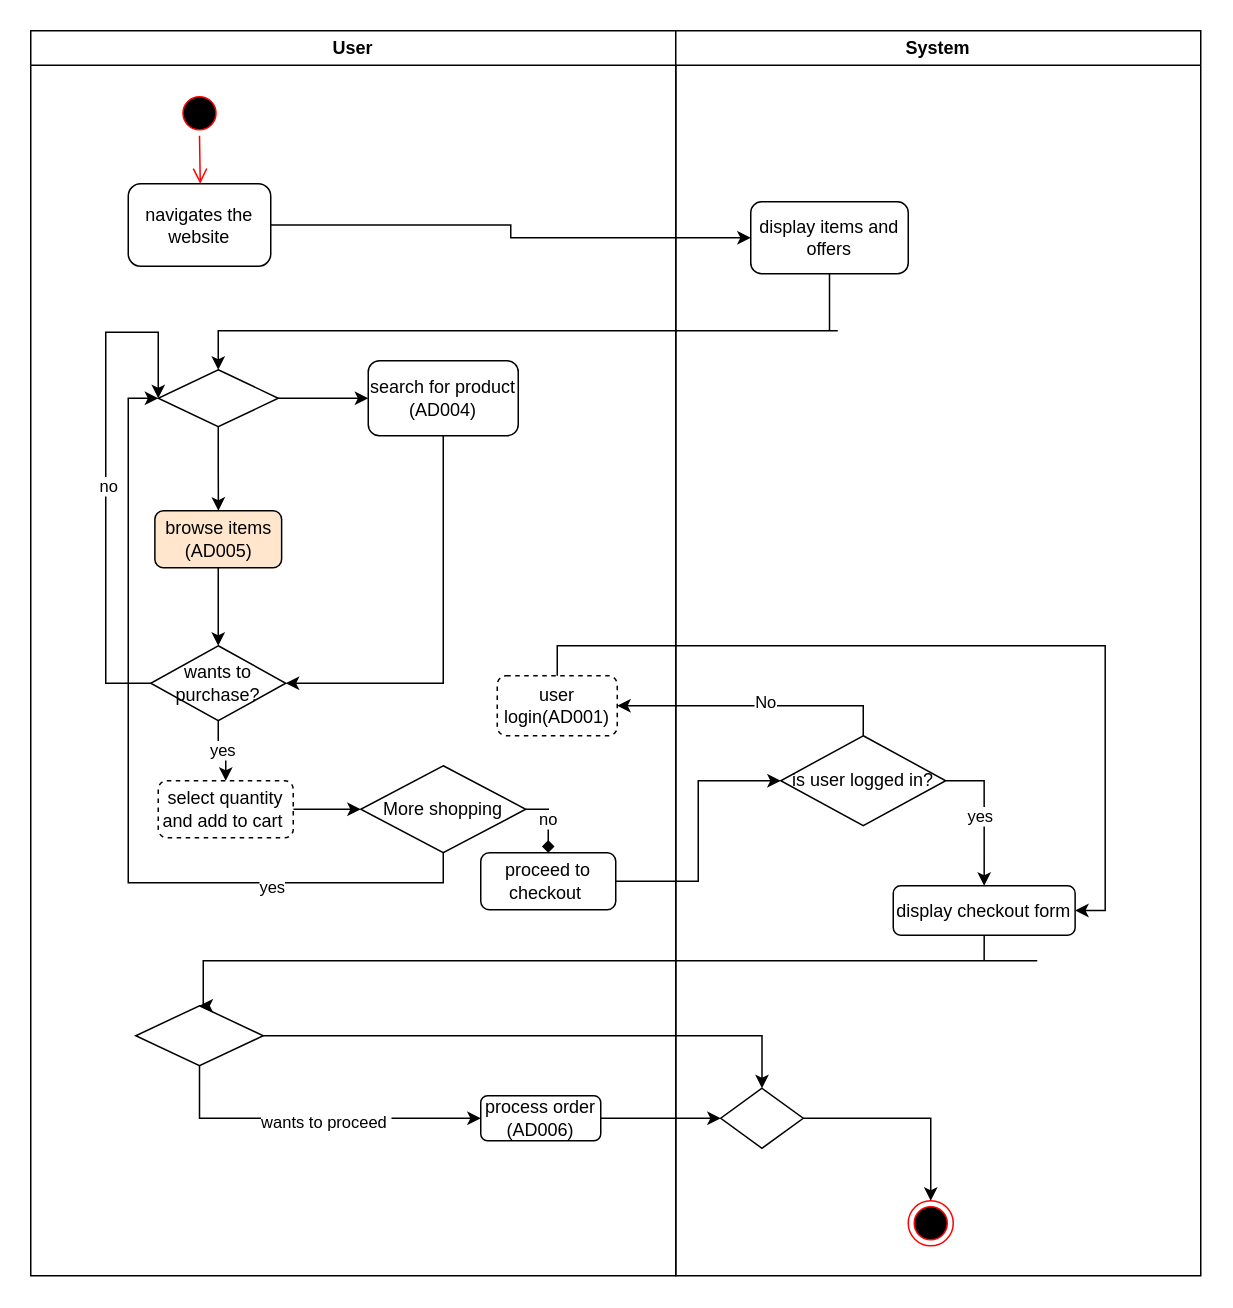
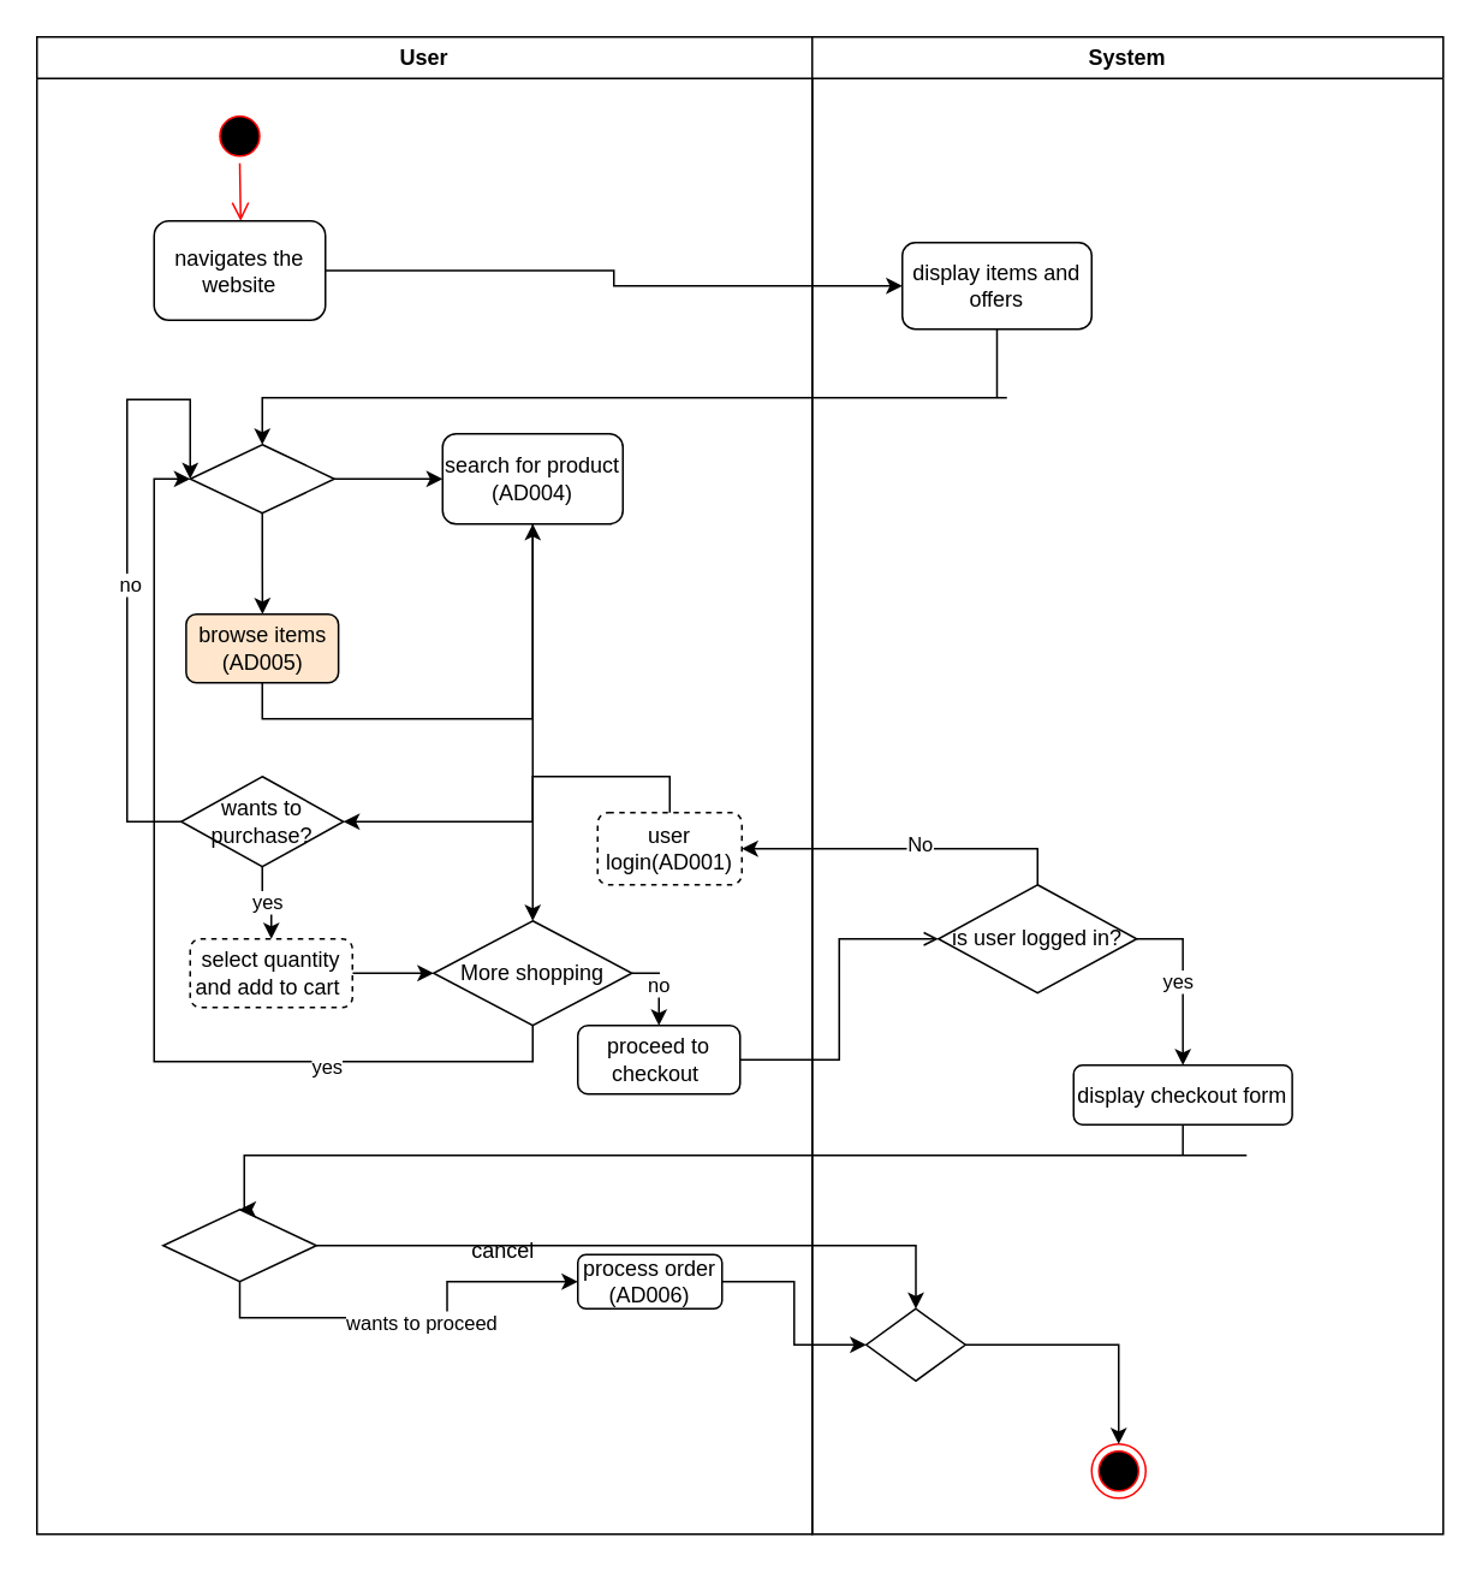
  <mxCell id="0" />
  <mxCell id="1" parent="0" />
  <mxCell id="2" value="User" style="swimlane;whiteSpace=wrap" vertex="1" parent="1"><mxGeometry x="20" y="20" width="430" height="830" as="geometry" /></mxCell>
  <mxCell id="3" value="" style="ellipse;shape=startState;fillColor=#000000;strokeColor=#ff0000;" vertex="1" parent="2"><mxGeometry x="97.5" y="40" width="30" height="30" as="geometry" /></mxCell>
  <mxCell id="4" value="" style="edgeStyle=elbowEdgeStyle;elbow=horizontal;verticalAlign=bottom;endArrow=open;endSize=8;strokeColor=#FF0000;endFill=1;rounded=0;entryX=0.5;entryY=0;entryDx=0;entryDy=0;" edge="1" parent="2" source="3" target="5"><mxGeometry x="100" y="40" as="geometry"><mxPoint x="115.5" y="110" as="targetPoint" /></mxGeometry></mxCell>
  <mxCell id="5" value="navigates the website" style="rounded=1;whiteSpace=wrap;html=1;" vertex="1" parent="2"><mxGeometry x="65" y="102" width="95" height="55" as="geometry" /></mxCell>
  <mxCell id="6" style="edgeStyle=orthogonalEdgeStyle;rounded=0;orthogonalLoop=1;jettySize=auto;html=1;exitX=1;exitY=0.5;exitDx=0;exitDy=0;entryX=0;entryY=0.5;entryDx=0;entryDy=0;" edge="1" parent="2" source="8" target="29"><mxGeometry relative="1" as="geometry"><mxPoint x="275" y="238" as="targetPoint" /></mxGeometry></mxCell>
  <mxCell id="7" style="edgeStyle=orthogonalEdgeStyle;rounded=0;orthogonalLoop=1;jettySize=auto;html=1;exitX=0.5;exitY=1;exitDx=0;exitDy=0;" edge="1" parent="2" source="8" target="10"><mxGeometry relative="1" as="geometry" /></mxCell>
  <mxCell id="8" value="" style="rhombus;whiteSpace=wrap;html=1;" vertex="1" parent="2"><mxGeometry x="85" y="226" width="80" height="38" as="geometry" /></mxCell>
- <mxCell id="9" style="edgeStyle=orthogonalEdgeStyle;rounded=0;orthogonalLoop=1;jettySize=auto;html=1;exitX=0.5;exitY=1;exitDx=0;exitDy=0;" edge="1" parent="2" source="10" target="22"><mxGeometry relative="1" as="geometry" /></mxCell>
+ <mxCell id="9" style="edgeStyle=orthogonalEdgeStyle;rounded=0;orthogonalLoop=1;jettySize=auto;html=1;exitX=0.5;exitY=1;exitDx=0;exitDy=0;" edge="1" parent="2" source="10" target="29"><mxGeometry relative="1" as="geometry" /></mxCell>
  <mxCell id="10" value="browse items (AD005)" style="rounded=1;whiteSpace=wrap;html=1;fillColor=#ffe6cc;" vertex="1" parent="2"><mxGeometry x="82.75" y="320" width="84.5" height="38" as="geometry" /></mxCell>
  <mxCell id="11" style="edgeStyle=orthogonalEdgeStyle;rounded=0;orthogonalLoop=1;jettySize=auto;html=1;exitX=1;exitY=0.5;exitDx=0;exitDy=0;entryX=0;entryY=0.5;entryDx=0;entryDy=0;" edge="1" parent="2" source="12" target="16"><mxGeometry relative="1" as="geometry" /></mxCell>
  <mxCell id="12" value="select quantity and add to cart&amp;nbsp;" style="rounded=1;whiteSpace=wrap;html=1;dashed=1;" vertex="1" parent="2"><mxGeometry x="85" y="500" width="90" height="38" as="geometry" /></mxCell>
  <mxCell id="13" style="edgeStyle=orthogonalEdgeStyle;rounded=0;orthogonalLoop=1;jettySize=auto;html=1;exitX=0.5;exitY=1;exitDx=0;exitDy=0;entryX=0;entryY=0.5;entryDx=0;entryDy=0;" edge="1" parent="2" source="16" target="8"><mxGeometry relative="1" as="geometry" /></mxCell>
  <mxCell id="14" value="yes" style="edgeLabel;html=1;align=center;verticalAlign=middle;resizable=0;points=[];" connectable="0" vertex="1" parent="13"><mxGeometry x="-0.528" y="2" relative="1" as="geometry"><mxPoint as="offset" /></mxGeometry></mxCell>
- <mxCell id="15" value="no" style="edgeStyle=orthogonalEdgeStyle;rounded=0;orthogonalLoop=1;jettySize=auto;html=1;exitX=1;exitY=0.5;exitDx=0;exitDy=0;entryX=0.5;entryY=0;entryDx=0;entryDy=0;endArrow=diamond;" edge="1" parent="2" source="16" target="18"><mxGeometry relative="1" as="geometry" /></mxCell>
+ <mxCell id="15" value="no" style="edgeStyle=orthogonalEdgeStyle;rounded=0;orthogonalLoop=1;jettySize=auto;html=1;exitX=1;exitY=0.5;exitDx=0;exitDy=0;entryX=0.5;entryY=0;entryDx=0;entryDy=0;" edge="1" parent="2" source="16" target="18"><mxGeometry relative="1" as="geometry" /></mxCell>
  <mxCell id="16" value="More shopping" style="rhombus;whiteSpace=wrap;html=1;" vertex="1" parent="2"><mxGeometry x="220" y="490" width="110" height="58" as="geometry" /></mxCell>
  <mxCell id="17" style="edgeStyle=orthogonalEdgeStyle;rounded=0;orthogonalLoop=1;jettySize=auto;html=1;exitX=0.5;exitY=1;exitDx=0;exitDy=0;" edge="1" parent="2" source="16" target="16"><mxGeometry relative="1" as="geometry" /></mxCell>
  <mxCell id="18" value="proceed to checkout&amp;nbsp;" style="rounded=1;whiteSpace=wrap;html=1;" vertex="1" parent="2"><mxGeometry x="300" y="548" width="90" height="38" as="geometry" /></mxCell>
  <mxCell id="19" value="yes" style="edgeStyle=orthogonalEdgeStyle;rounded=0;orthogonalLoop=1;jettySize=auto;html=1;exitX=0.5;exitY=1;exitDx=0;exitDy=0;entryX=0.5;entryY=0;entryDx=0;entryDy=0;" edge="1" parent="2" source="22" target="12"><mxGeometry relative="1" as="geometry" /></mxCell>
  <mxCell id="20" style="edgeStyle=orthogonalEdgeStyle;rounded=0;orthogonalLoop=1;jettySize=auto;html=1;exitX=0;exitY=0.5;exitDx=0;exitDy=0;entryX=0;entryY=0.5;entryDx=0;entryDy=0;" edge="1" parent="2" source="22" target="8"><mxGeometry relative="1" as="geometry"><Array as="points"><mxPoint x="50" y="435" /><mxPoint x="50" y="201" /></Array></mxGeometry></mxCell>
  <mxCell id="21" value="no" style="edgeLabel;html=1;align=center;verticalAlign=middle;resizable=0;points=[];" connectable="0" vertex="1" parent="20"><mxGeometry x="-0.053" y="-1" relative="1" as="geometry"><mxPoint as="offset" /></mxGeometry></mxCell>
  <mxCell id="22" value="wants to purchase?" style="rhombus;whiteSpace=wrap;html=1;" vertex="1" parent="2"><mxGeometry x="80" y="410" width="90" height="50" as="geometry" /></mxCell>
  <mxCell id="23" value="user login(AD001)" style="rounded=1;whiteSpace=wrap;html=1;dashed=1;" vertex="1" parent="2"><mxGeometry x="311" y="430" width="80" height="40" as="geometry" /></mxCell>
  <mxCell id="24" style="edgeStyle=orthogonalEdgeStyle;rounded=0;orthogonalLoop=1;jettySize=auto;html=1;exitX=0.5;exitY=1;exitDx=0;exitDy=0;entryX=0;entryY=0.5;entryDx=0;entryDy=0;" edge="1" parent="2" source="26" target="27"><mxGeometry relative="1" as="geometry"><mxPoint x="280" y="740" as="targetPoint" /></mxGeometry></mxCell>
  <mxCell id="25" value="wants to proceed&amp;nbsp;" style="edgeLabel;html=1;align=center;verticalAlign=middle;resizable=0;points=[];" connectable="0" vertex="1" parent="24"><mxGeometry x="0.072" y="-2" relative="1" as="geometry"><mxPoint as="offset" /></mxGeometry></mxCell>
  <mxCell id="26" value="" style="rhombus;whiteSpace=wrap;html=1;" vertex="1" parent="2"><mxGeometry x="70" y="650" width="85" height="40" as="geometry" /></mxCell>
- <mxCell id="27" value="process order (AD006)" style="rounded=1;whiteSpace=wrap;html=1;" vertex="1" parent="2"><mxGeometry x="300" y="710" width="80" height="30" as="geometry" /></mxCell>
+ <mxCell id="27" value="process order (AD006)" style="rounded=1;whiteSpace=wrap;html=1;" vertex="1" parent="2"><mxGeometry x="300" y="675" width="80" height="30" as="geometry" /></mxCell>
  <mxCell id="28" style="edgeStyle=orthogonalEdgeStyle;rounded=0;orthogonalLoop=1;jettySize=auto;html=1;exitX=0.5;exitY=1;exitDx=0;exitDy=0;entryX=1;entryY=0.5;entryDx=0;entryDy=0;" edge="1" parent="2" source="29" target="22"><mxGeometry relative="1" as="geometry" /></mxCell>
  <mxCell id="29" value="search for product (AD004)" style="rounded=1;whiteSpace=wrap;html=1;" vertex="1" parent="2"><mxGeometry x="225" y="220" width="100" height="50" as="geometry" /></mxCell>
  <mxCell id="30" value="System" style="swimlane;whiteSpace=wrap" vertex="1" parent="1"><mxGeometry x="450" y="20" width="350" height="830" as="geometry" /></mxCell>
  <mxCell id="31" value="display items and offers" style="rounded=1;whiteSpace=wrap;html=1;" vertex="1" parent="30"><mxGeometry x="50" y="114" width="105" height="48" as="geometry" /></mxCell>
  <mxCell id="32" value="display checkout form" style="rounded=1;whiteSpace=wrap;html=1;" vertex="1" parent="30"><mxGeometry x="145" y="570" width="121.25" height="33" as="geometry" /></mxCell>
  <mxCell id="33" style="edgeStyle=orthogonalEdgeStyle;rounded=0;orthogonalLoop=1;jettySize=auto;html=1;exitX=1;exitY=0.5;exitDx=0;exitDy=0;entryX=0.5;entryY=0;entryDx=0;entryDy=0;" edge="1" parent="30" source="35" target="32"><mxGeometry relative="1" as="geometry" /></mxCell>
  <mxCell id="34" value="yes" style="edgeLabel;html=1;align=center;verticalAlign=middle;resizable=0;points=[];" connectable="0" vertex="1" parent="33"><mxGeometry x="0.017" y="-3" relative="1" as="geometry"><mxPoint as="offset" /></mxGeometry></mxCell>
  <mxCell id="35" value="is user logged in?" style="rhombus;whiteSpace=wrap;html=1;" vertex="1" parent="30"><mxGeometry x="70" y="470" width="110" height="60" as="geometry" /></mxCell>
  <mxCell id="36" value="" style="rhombus;whiteSpace=wrap;html=1;" vertex="1" parent="30"><mxGeometry x="30" y="705" width="55" height="40" as="geometry" /></mxCell>
  <mxCell id="37" style="edgeStyle=orthogonalEdgeStyle;rounded=0;orthogonalLoop=1;jettySize=auto;html=1;exitX=1;exitY=0.5;exitDx=0;exitDy=0;entryX=0;entryY=0.5;entryDx=0;entryDy=0;" edge="1" parent="1" source="5" target="31"><mxGeometry relative="1" as="geometry" /></mxCell>
  <mxCell id="38" style="edgeStyle=orthogonalEdgeStyle;rounded=0;orthogonalLoop=1;jettySize=auto;html=1;exitX=0.5;exitY=1;exitDx=0;exitDy=0;entryX=0.5;entryY=0;entryDx=0;entryDy=0;" edge="1" parent="1" source="31" target="8"><mxGeometry relative="1" as="geometry"><Array as="points"><mxPoint x="558" y="220" /><mxPoint x="135" y="220" /></Array></mxGeometry></mxCell>
  <mxCell id="39" style="edgeStyle=orthogonalEdgeStyle;rounded=0;orthogonalLoop=1;jettySize=auto;html=1;exitX=0.5;exitY=1;exitDx=0;exitDy=0;entryX=0.5;entryY=0;entryDx=0;entryDy=0;" edge="1" parent="1" source="32" target="26"><mxGeometry relative="1" as="geometry"><mxPoint x="260" y="699" as="targetPoint" /><Array as="points"><mxPoint x="691" y="640" /><mxPoint x="135" y="640" /><mxPoint x="135" y="665" /></Array></mxGeometry></mxCell>
- <mxCell id="40" style="edgeStyle=orthogonalEdgeStyle;rounded=0;orthogonalLoop=1;jettySize=auto;html=1;exitX=1;exitY=0.5;exitDx=0;exitDy=0;entryX=0;entryY=0.5;entryDx=0;entryDy=0;" edge="1" parent="1" source="18" target="35"><mxGeometry relative="1" as="geometry" /></mxCell>
+ <mxCell id="40" style="edgeStyle=orthogonalEdgeStyle;rounded=0;orthogonalLoop=1;jettySize=auto;html=1;exitX=1;exitY=0.5;exitDx=0;exitDy=0;entryX=0;entryY=0.5;entryDx=0;entryDy=0;endArrow=open;" edge="1" parent="1" source="18" target="35"><mxGeometry relative="1" as="geometry" /></mxCell>
  <mxCell id="41" style="edgeStyle=orthogonalEdgeStyle;rounded=0;orthogonalLoop=1;jettySize=auto;html=1;exitX=0.5;exitY=0;exitDx=0;exitDy=0;entryX=1;entryY=0.5;entryDx=0;entryDy=0;" edge="1" parent="1" source="35" target="23"><mxGeometry relative="1" as="geometry" /></mxCell>
  <mxCell id="42" value="No" style="edgeLabel;html=1;align=center;verticalAlign=middle;resizable=0;points=[];" connectable="0" vertex="1" parent="41"><mxGeometry x="-0.063" y="-3" relative="1" as="geometry"><mxPoint as="offset" /></mxGeometry></mxCell>
- <mxCell id="43" style="edgeStyle=orthogonalEdgeStyle;rounded=0;orthogonalLoop=1;jettySize=auto;html=1;exitX=0.5;exitY=0;exitDx=0;exitDy=0;entryX=1;entryY=0.5;entryDx=0;entryDy=0;" edge="1" parent="1" source="23" target="32"><mxGeometry relative="1" as="geometry" /></mxCell>
+ <mxCell id="43" style="edgeStyle=orthogonalEdgeStyle;rounded=0;orthogonalLoop=1;jettySize=auto;html=1;exitX=0.5;exitY=0;exitDx=0;exitDy=0;" edge="1" parent="1" source="23" target="16"><mxGeometry relative="1" as="geometry" /></mxCell>
  <mxCell id="44" style="edgeStyle=orthogonalEdgeStyle;rounded=0;orthogonalLoop=1;jettySize=auto;html=1;exitX=1;exitY=0.5;exitDx=0;exitDy=0;entryX=0;entryY=0.5;entryDx=0;entryDy=0;" edge="1" parent="1" source="27" target="36"><mxGeometry relative="1" as="geometry" /></mxCell>
  <mxCell id="45" style="edgeStyle=orthogonalEdgeStyle;rounded=0;orthogonalLoop=1;jettySize=auto;html=1;exitX=1;exitY=0.5;exitDx=0;exitDy=0;entryX=0.5;entryY=0;entryDx=0;entryDy=0;" edge="1" parent="1" source="26" target="36"><mxGeometry relative="1" as="geometry" /></mxCell>
+ <mxCell id="46" value="cancel&amp;nbsp;" style="text;html=1;align=center;verticalAlign=middle;resizable=0;points=[];autosize=1;strokeColor=none;fillColor=none;" vertex="1" parent="1"><mxGeometry x="250" y="678" width="60" height="30" as="geometry" /></mxCell>
  <mxCell id="47" value="" style="ellipse;html=1;shape=endState;fillColor=#000000;strokeColor=#ff0000;" vertex="1" parent="1"><mxGeometry x="605" y="800" width="30" height="30" as="geometry" /></mxCell>
  <mxCell id="48" style="edgeStyle=orthogonalEdgeStyle;rounded=0;orthogonalLoop=1;jettySize=auto;html=1;exitX=1;exitY=0.5;exitDx=0;exitDy=0;entryX=0.5;entryY=0;entryDx=0;entryDy=0;" edge="1" parent="1" source="36" target="47"><mxGeometry relative="1" as="geometry" /></mxCell>
